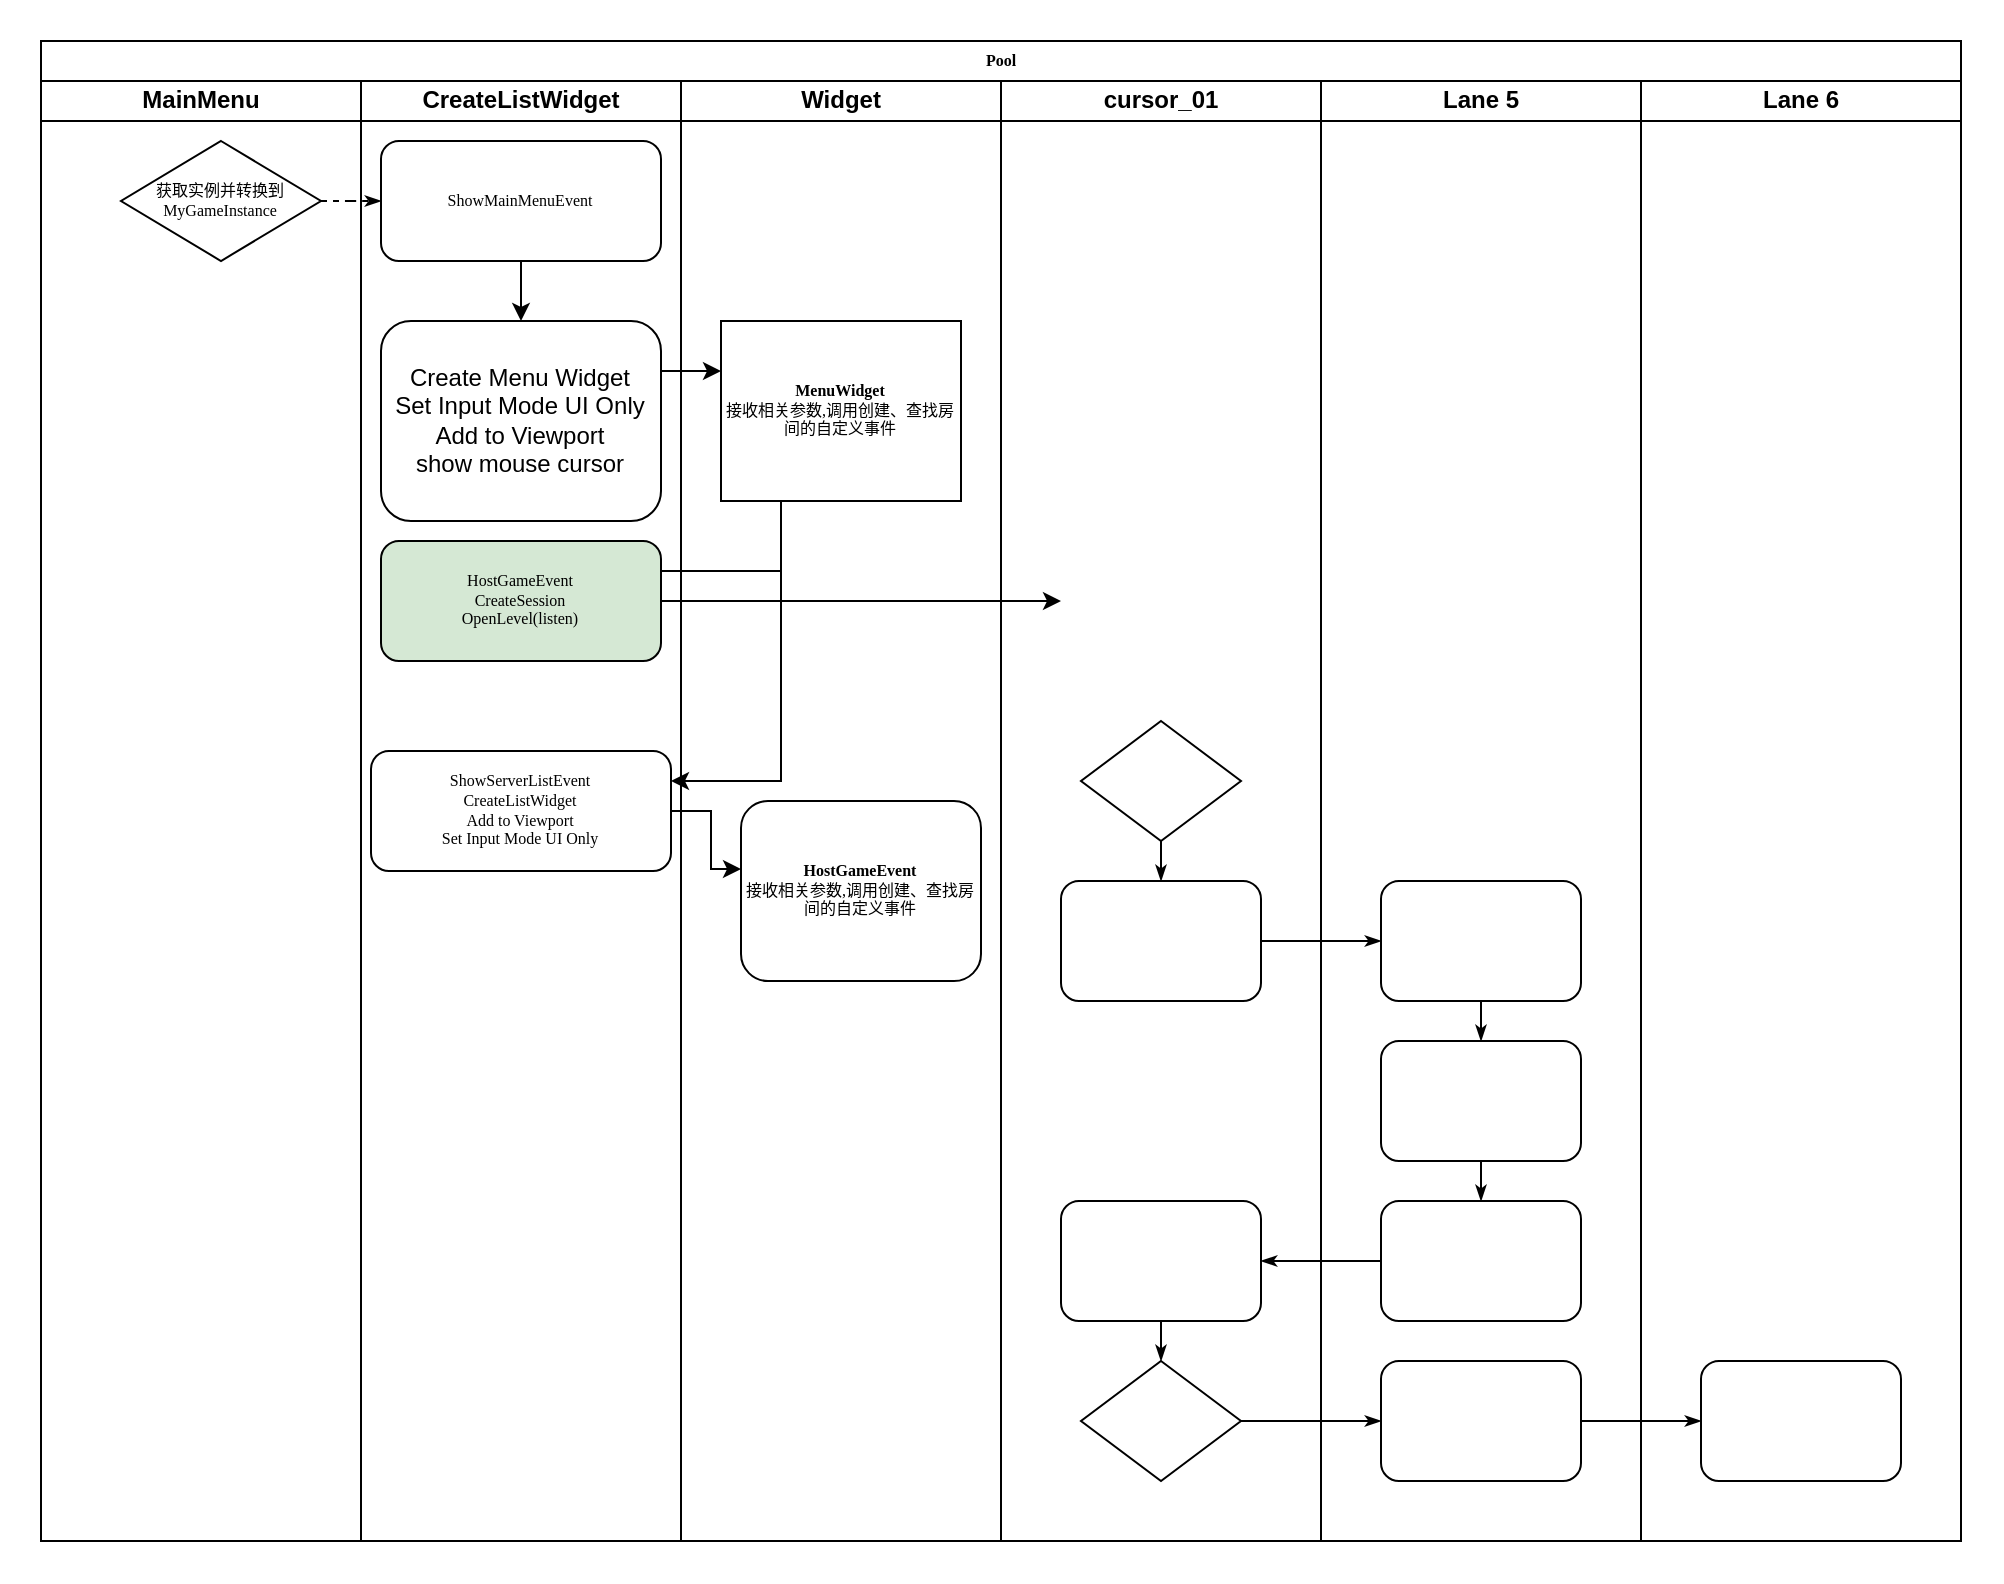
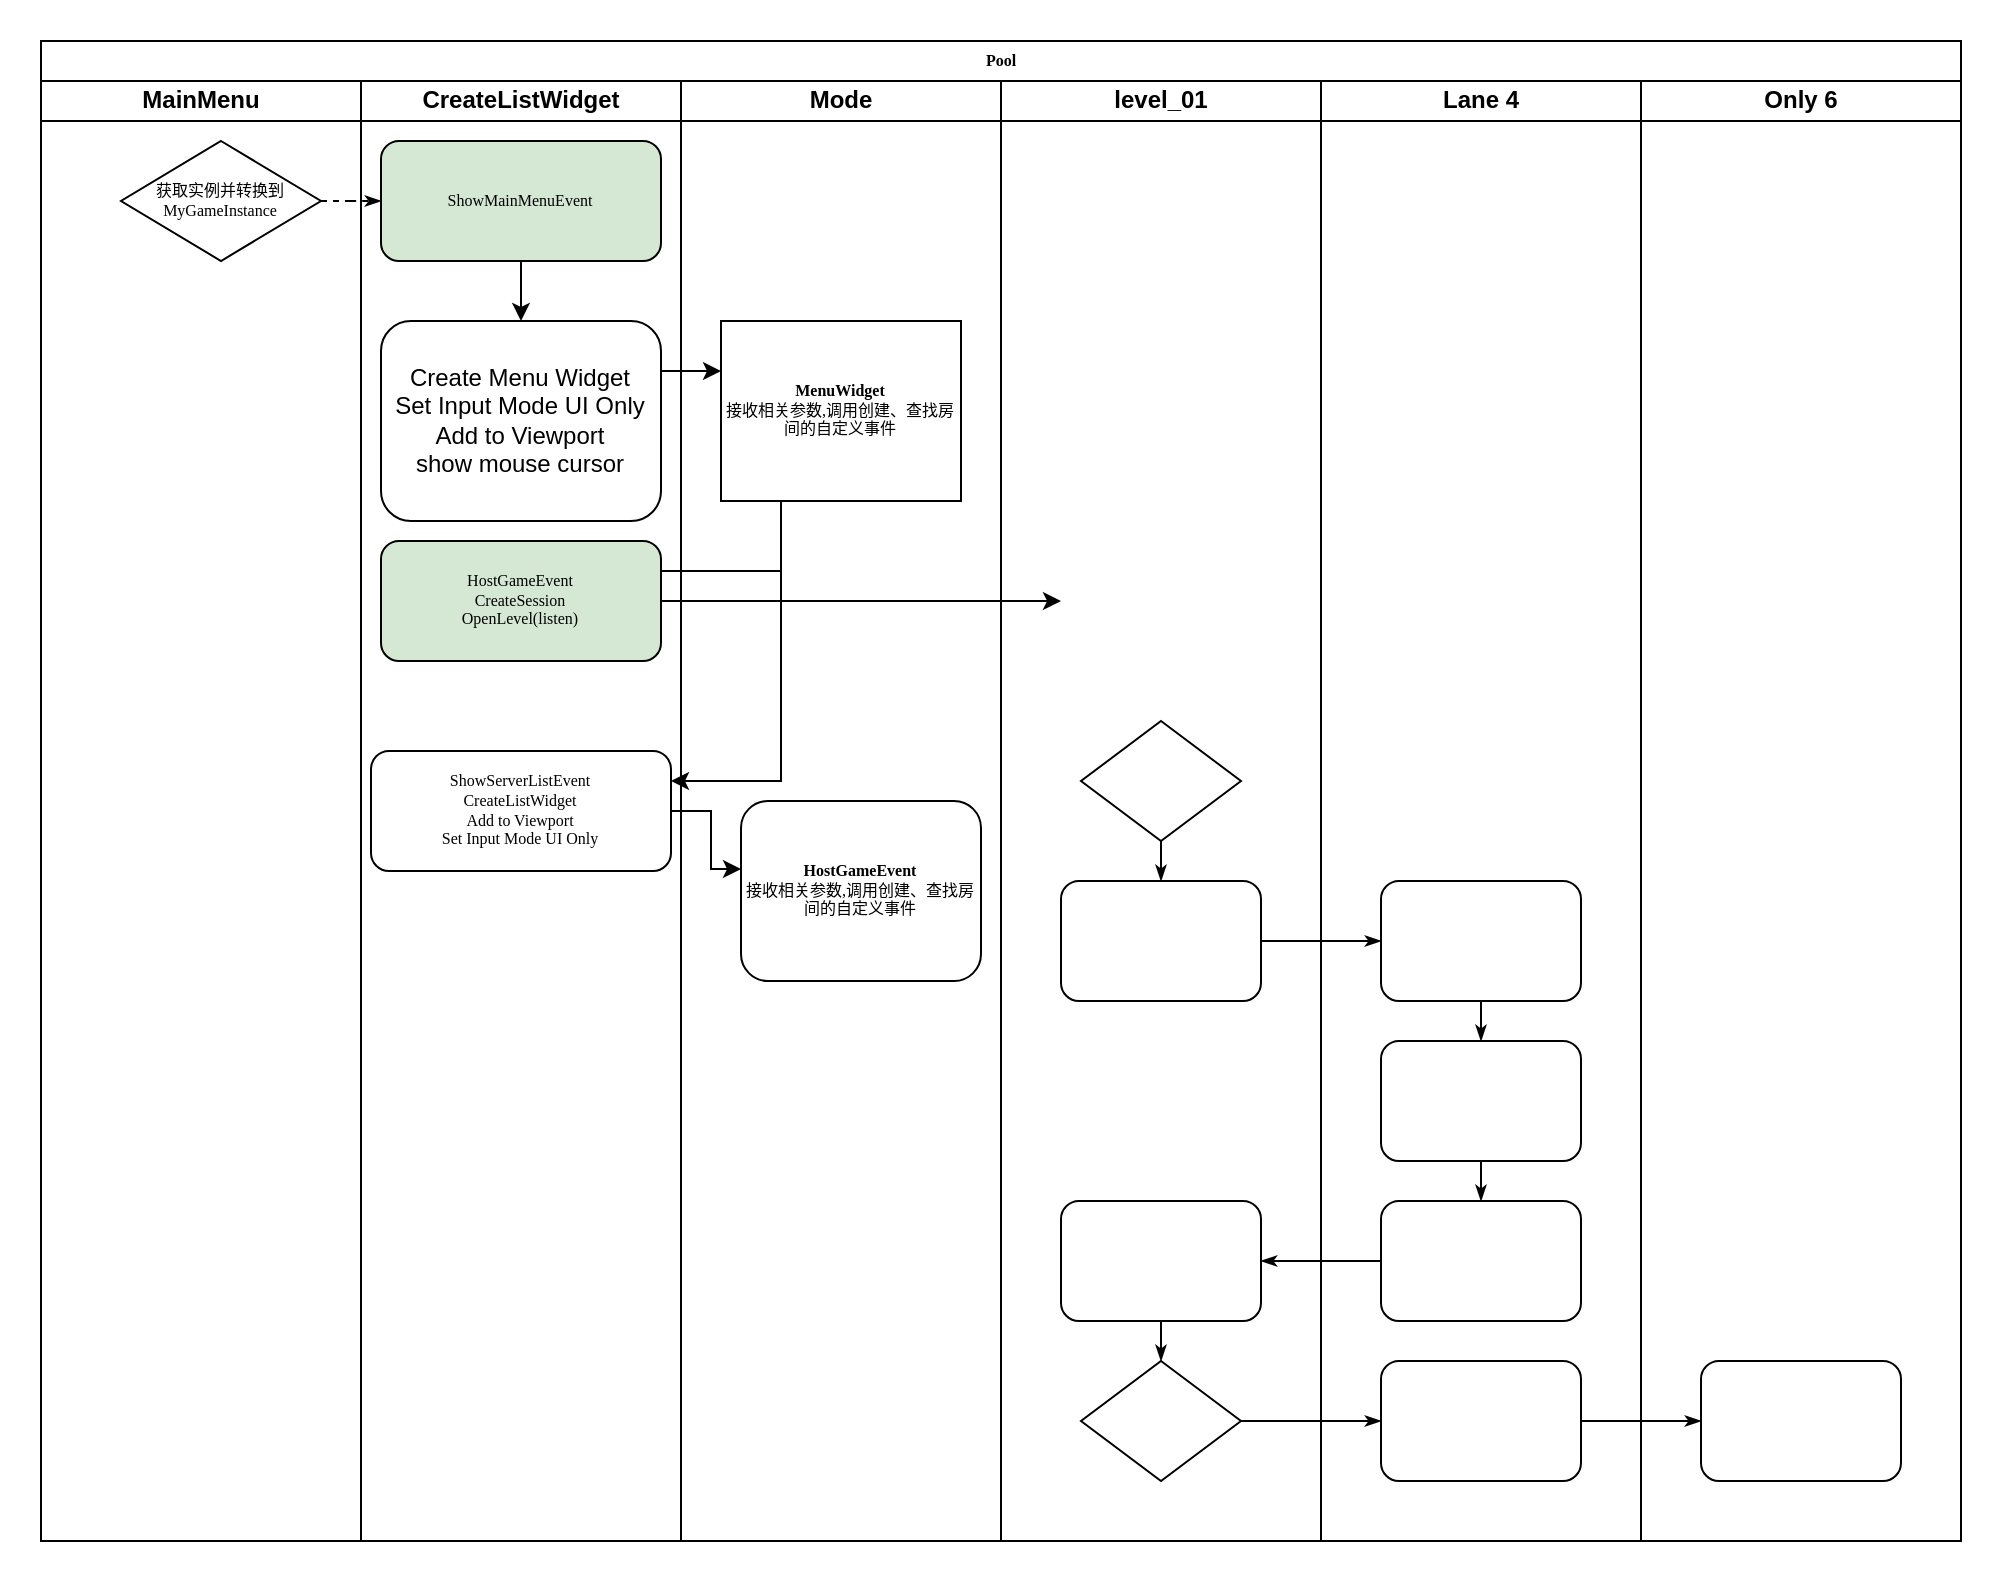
  <mxCell id="0" />
  <mxCell id="1" parent="0" />
  <mxCell id="2" value="Pool" style="swimlane;html=1;childLayout=stackLayout;startSize=20;rounded=0;shadow=0;labelBackgroundColor=none;strokeWidth=1;fontFamily=Verdana;fontSize=8;align=center;" vertex="1" parent="1"><mxGeometry x="20" y="20" width="960" height="750" as="geometry" /></mxCell>
  <mxCell id="3" value="MainMenu" style="swimlane;html=1;startSize=20;" vertex="1" parent="2"><mxGeometry y="20" width="160" height="730" as="geometry" /></mxCell>
  <mxCell id="4" value="获取实例并转换到MyGameInstance" style="rhombus;whiteSpace=wrap;html=1;shadow=0;labelBackgroundColor=none;strokeWidth=1;fontFamily=Verdana;fontSize=8;align=center;" vertex="1" parent="3"><mxGeometry x="40" y="30" width="100" height="60" as="geometry" /></mxCell>
  <mxCell id="5" style="edgeStyle=orthogonalEdgeStyle;rounded=1;html=1;labelBackgroundColor=none;startArrow=none;startFill=0;startSize=5;endArrow=classicThin;endFill=1;endSize=5;jettySize=auto;orthogonalLoop=1;strokeWidth=1;fontFamily=Verdana;fontSize=8;dashed=1;" edge="1" parent="2" source="4" target="12"><mxGeometry relative="1" as="geometry" /></mxCell>
  <mxCell id="6" style="edgeStyle=orthogonalEdgeStyle;rounded=1;html=1;labelBackgroundColor=none;startArrow=none;startFill=0;startSize=5;endArrow=classicThin;endFill=1;endSize=5;jettySize=auto;orthogonalLoop=1;strokeWidth=1;fontFamily=Verdana;fontSize=8" edge="1" parent="2" source="25" target="32"><mxGeometry relative="1" as="geometry" /></mxCell>
  <mxCell id="7" style="edgeStyle=orthogonalEdgeStyle;rounded=1;html=1;labelBackgroundColor=none;startArrow=none;startFill=0;startSize=5;endArrow=classicThin;endFill=1;endSize=5;jettySize=auto;orthogonalLoop=1;strokeWidth=1;fontFamily=Verdana;fontSize=8" edge="1" parent="2" source="32" target="36"><mxGeometry relative="1" as="geometry" /></mxCell>
  <mxCell id="8" style="edgeStyle=orthogonalEdgeStyle;rounded=1;html=1;labelBackgroundColor=none;startArrow=none;startFill=0;startSize=5;endArrow=classicThin;endFill=1;endSize=5;jettySize=auto;orthogonalLoop=1;strokeWidth=1;fontFamily=Verdana;fontSize=8" edge="1" parent="2" source="23" target="29"><mxGeometry relative="1" as="geometry" /></mxCell>
  <mxCell id="9" style="edgeStyle=orthogonalEdgeStyle;rounded=1;html=1;labelBackgroundColor=none;startArrow=none;startFill=0;startSize=5;endArrow=classicThin;endFill=1;endSize=5;jettySize=auto;orthogonalLoop=1;strokeColor=#000000;strokeWidth=1;fontFamily=Verdana;fontSize=8;fontColor=#000000;" edge="1" parent="2" source="31" target="24"><mxGeometry relative="1" as="geometry" /></mxCell>
  <mxCell id="10" value="CreateListWidget" style="swimlane;html=1;startSize=20;" vertex="1" parent="2"><mxGeometry x="160" y="20" width="160" height="730" as="geometry" /></mxCell>
  <mxCell id="11" style="edgeStyle=orthogonalEdgeStyle;rounded=0;orthogonalLoop=1;jettySize=auto;html=1;exitX=0.5;exitY=1;exitDx=0;exitDy=0;entryX=0.5;entryY=0;entryDx=0;entryDy=0;" edge="1" parent="10" source="12" target="14"><mxGeometry relative="1" as="geometry" /></mxCell>
- <mxCell id="12" value="ShowMainMenuEvent" style="rounded=1;whiteSpace=wrap;html=1;shadow=0;labelBackgroundColor=none;strokeWidth=1;fontFamily=Verdana;fontSize=8;align=center;" vertex="1" parent="10"><mxGeometry x="10" y="30" width="140" height="60" as="geometry" /></mxCell>
+ <mxCell id="12" value="ShowMainMenuEvent" style="rounded=1;whiteSpace=wrap;html=1;shadow=0;labelBackgroundColor=none;strokeWidth=1;fontFamily=Verdana;fontSize=8;align=center;fillColor=#d5e8d4;" vertex="1" parent="10"><mxGeometry x="10" y="30" width="140" height="60" as="geometry" /></mxCell>
  <mxCell id="13" style="edgeStyle=orthogonalEdgeStyle;rounded=0;orthogonalLoop=1;jettySize=auto;html=1;exitX=1;exitY=0.25;exitDx=0;exitDy=0;" edge="1" parent="10" source="14"><mxGeometry relative="1" as="geometry"><mxPoint x="180" y="145" as="targetPoint" /></mxGeometry></mxCell>
  <mxCell id="14" value="Create Menu Widget&lt;br&gt;Set Input Mode UI Only&lt;br&gt;Add to Viewport&lt;br&gt;show mouse cursor" style="rounded=1;whiteSpace=wrap;html=1;" vertex="1" parent="10"><mxGeometry x="10" y="120" width="140" height="100" as="geometry" /></mxCell>
  <mxCell id="15" style="edgeStyle=orthogonalEdgeStyle;rounded=0;orthogonalLoop=1;jettySize=auto;html=1;exitX=1;exitY=0.5;exitDx=0;exitDy=0;" edge="1" parent="10" source="16"><mxGeometry relative="1" as="geometry"><mxPoint x="350" y="260" as="targetPoint" /></mxGeometry></mxCell>
  <mxCell id="16" value="HostGameEvent&lt;br&gt;CreateSession&lt;br&gt;OpenLevel(listen)" style="rounded=1;whiteSpace=wrap;html=1;shadow=0;labelBackgroundColor=none;strokeWidth=1;fontFamily=Verdana;fontSize=8;align=center;fillColor=#d5e8d4;" vertex="1" parent="10"><mxGeometry x="10" y="230" width="140" height="60" as="geometry" /></mxCell>
  <mxCell id="17" value="ShowServerListEvent&lt;br&gt;CreateListWidget&lt;br&gt;Add to Viewport&lt;br&gt;Set Input Mode UI Only" style="rounded=1;whiteSpace=wrap;html=1;shadow=0;labelBackgroundColor=none;strokeWidth=1;fontFamily=Verdana;fontSize=8;align=center;" vertex="1" parent="10"><mxGeometry x="5" y="335" width="150" height="60" as="geometry" /></mxCell>
- <mxCell id="18" value="Widget" style="swimlane;html=1;startSize=20;" vertex="1" parent="2"><mxGeometry x="320" y="20" width="160" height="730" as="geometry" /></mxCell>
+ <mxCell id="18" value="Mode" style="swimlane;html=1;startSize=20;" vertex="1" parent="2"><mxGeometry x="320" y="20" width="160" height="730" as="geometry" /></mxCell>
  <mxCell id="19" value="&lt;b&gt;MenuWidget&lt;/b&gt;&lt;br&gt;接收相关参数,调用创建、查找房间的自定义事件" style="whiteSpace=wrap;html=1;shadow=0;labelBackgroundColor=none;strokeWidth=1;fontFamily=Verdana;fontSize=8;align=center;rounded=0;" vertex="1" parent="18"><mxGeometry x="20" y="120" width="120" height="90" as="geometry" /></mxCell>
  <mxCell id="20" value="&lt;b&gt;HostGameEvent&lt;/b&gt;&lt;br&gt;接收相关参数,调用创建、查找房间的自定义事件" style="rounded=1;whiteSpace=wrap;html=1;shadow=0;labelBackgroundColor=none;strokeWidth=1;fontFamily=Verdana;fontSize=8;align=center;" vertex="1" parent="18"><mxGeometry x="30" y="360" width="120" height="90" as="geometry" /></mxCell>
- <mxCell id="21" value="cursor_01" style="swimlane;html=1;startSize=20;" vertex="1" parent="2"><mxGeometry x="480" y="20" width="160" height="730" as="geometry" /></mxCell>
+ <mxCell id="21" value="level_01" style="swimlane;html=1;startSize=20;" vertex="1" parent="2"><mxGeometry x="480" y="20" width="160" height="730" as="geometry" /></mxCell>
  <mxCell id="22" value="" style="rhombus;whiteSpace=wrap;html=1;rounded=0;shadow=0;labelBackgroundColor=none;strokeWidth=1;fontFamily=Verdana;fontSize=8;align=center;" vertex="1" parent="21"><mxGeometry x="40" y="320" width="80" height="60" as="geometry" /></mxCell>
  <mxCell id="23" value="" style="rounded=1;whiteSpace=wrap;html=1;shadow=0;labelBackgroundColor=none;strokeWidth=1;fontFamily=Verdana;fontSize=8;align=center;" vertex="1" parent="21"><mxGeometry x="30" y="400" width="100" height="60" as="geometry" /></mxCell>
  <mxCell id="24" value="" style="rounded=1;whiteSpace=wrap;html=1;shadow=0;labelBackgroundColor=none;strokeWidth=1;fontFamily=Verdana;fontSize=8;align=center;" vertex="1" parent="21"><mxGeometry x="30" y="560" width="100" height="60" as="geometry" /></mxCell>
  <mxCell id="25" value="" style="rhombus;whiteSpace=wrap;html=1;rounded=0;shadow=0;labelBackgroundColor=none;strokeWidth=1;fontFamily=Verdana;fontSize=8;align=center;" vertex="1" parent="21"><mxGeometry x="40" y="640" width="80" height="60" as="geometry" /></mxCell>
  <mxCell id="26" style="edgeStyle=orthogonalEdgeStyle;rounded=1;html=1;labelBackgroundColor=none;startArrow=none;startFill=0;startSize=5;endArrow=classicThin;endFill=1;endSize=5;jettySize=auto;orthogonalLoop=1;strokeWidth=1;fontFamily=Verdana;fontSize=8" edge="1" parent="21" source="22" target="23"><mxGeometry relative="1" as="geometry" /></mxCell>
  <mxCell id="27" style="edgeStyle=orthogonalEdgeStyle;rounded=1;html=1;labelBackgroundColor=none;startArrow=none;startFill=0;startSize=5;endArrow=classicThin;endFill=1;endSize=5;jettySize=auto;orthogonalLoop=1;strokeWidth=1;fontFamily=Verdana;fontSize=8" edge="1" parent="21" source="24" target="25"><mxGeometry relative="1" as="geometry" /></mxCell>
- <mxCell id="28" value="Lane 5" style="swimlane;html=1;startSize=20;" vertex="1" parent="2"><mxGeometry x="640" y="20" width="160" height="730" as="geometry" /></mxCell>
+ <mxCell id="28" value="Lane 4" style="swimlane;html=1;startSize=20;" vertex="1" parent="2"><mxGeometry x="640" y="20" width="160" height="730" as="geometry" /></mxCell>
  <mxCell id="29" value="" style="rounded=1;whiteSpace=wrap;html=1;shadow=0;labelBackgroundColor=none;strokeWidth=1;fontFamily=Verdana;fontSize=8;align=center;" vertex="1" parent="28"><mxGeometry x="30" y="400" width="100" height="60" as="geometry" /></mxCell>
  <mxCell id="30" value="" style="rounded=1;whiteSpace=wrap;html=1;shadow=0;labelBackgroundColor=none;strokeWidth=1;fontFamily=Verdana;fontSize=8;align=center;" vertex="1" parent="28"><mxGeometry x="30" y="480" width="100" height="60" as="geometry" /></mxCell>
  <mxCell id="31" value="" style="rounded=1;whiteSpace=wrap;html=1;shadow=0;labelBackgroundColor=none;strokeWidth=1;fontFamily=Verdana;fontSize=8;align=center;" vertex="1" parent="28"><mxGeometry x="30" y="560" width="100" height="60" as="geometry" /></mxCell>
  <mxCell id="32" value="" style="rounded=1;whiteSpace=wrap;html=1;shadow=0;labelBackgroundColor=none;strokeWidth=1;fontFamily=Verdana;fontSize=8;align=center;" vertex="1" parent="28"><mxGeometry x="30" y="640" width="100" height="60" as="geometry" /></mxCell>
  <mxCell id="33" style="edgeStyle=orthogonalEdgeStyle;rounded=1;html=1;labelBackgroundColor=none;startArrow=none;startFill=0;startSize=5;endArrow=classicThin;endFill=1;endSize=5;jettySize=auto;orthogonalLoop=1;strokeWidth=1;fontFamily=Verdana;fontSize=8" edge="1" parent="28" source="29" target="30"><mxGeometry relative="1" as="geometry" /></mxCell>
  <mxCell id="34" style="edgeStyle=orthogonalEdgeStyle;rounded=1;html=1;labelBackgroundColor=none;startArrow=none;startFill=0;startSize=5;endArrow=classicThin;endFill=1;endSize=5;jettySize=auto;orthogonalLoop=1;strokeWidth=1;fontFamily=Verdana;fontSize=8" edge="1" parent="28" source="30" target="31"><mxGeometry relative="1" as="geometry" /></mxCell>
- <mxCell id="35" value="Lane 6" style="swimlane;html=1;startSize=20;" vertex="1" parent="2"><mxGeometry x="800" y="20" width="160" height="730" as="geometry" /></mxCell>
+ <mxCell id="35" value="Only 6" style="swimlane;html=1;startSize=20;" vertex="1" parent="2"><mxGeometry x="800" y="20" width="160" height="730" as="geometry" /></mxCell>
  <mxCell id="36" value="" style="rounded=1;whiteSpace=wrap;html=1;shadow=0;labelBackgroundColor=none;strokeWidth=1;fontFamily=Verdana;fontSize=8;align=center;" vertex="1" parent="35"><mxGeometry x="30" y="640" width="100" height="60" as="geometry" /></mxCell>
  <mxCell id="37" style="edgeStyle=orthogonalEdgeStyle;rounded=0;orthogonalLoop=1;jettySize=auto;html=1;exitX=0.25;exitY=1;exitDx=0;exitDy=0;entryX=1;entryY=0.25;entryDx=0;entryDy=0;endArrow=none;" edge="1" parent="2" source="19" target="16"><mxGeometry relative="1" as="geometry" /></mxCell>
  <mxCell id="38" style="edgeStyle=orthogonalEdgeStyle;rounded=0;orthogonalLoop=1;jettySize=auto;html=1;exitX=1;exitY=0.5;exitDx=0;exitDy=0;entryX=0;entryY=0.378;entryDx=0;entryDy=0;entryPerimeter=0;" edge="1" parent="2" source="17" target="20"><mxGeometry relative="1" as="geometry" /></mxCell>
  <mxCell id="39" style="edgeStyle=orthogonalEdgeStyle;rounded=0;orthogonalLoop=1;jettySize=auto;html=1;exitX=0.25;exitY=1;exitDx=0;exitDy=0;entryX=1;entryY=0.25;entryDx=0;entryDy=0;" edge="1" parent="2" source="19" target="17"><mxGeometry relative="1" as="geometry" /></mxCell>
